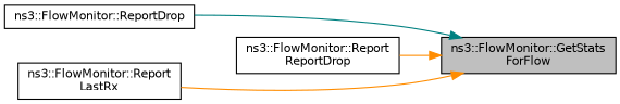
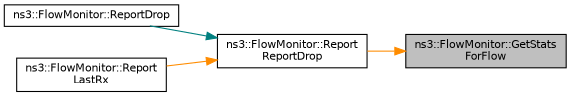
  digraph {
    rankdir=RL
    node [color=black fillcolor=white fontname=Helvetica fontsize=10 shape=record style=filled]
    edge [color=darkorange dir=back fontname=Helvetica fontsize=10 labelfontname=Helvetica labelfontsize=10 style=solid]
    n1 [fillcolor=grey75 fontcolor=black height=0.2 label="ns3::FlowMonitor::GetStats\lForFlow" width=0.4]
    n2 [height=0.2 label="ns3::FlowMonitor::ReportDrop" width=0.4]
    n3 [height=0.2 label="ns3::FlowMonitor::Report\lReportDrop" width=0.4]
    n4 [height=0.2 label="ns3::FlowMonitor::Report\lLastRx" width=0.4]
-   n1 -> n2 [color=teal]
+   n3 -> n2 [color=teal]
    n1 -> n3
-   n1 -> n4
+   n3 -> n4
  }
